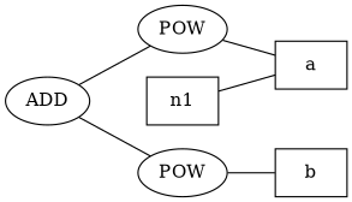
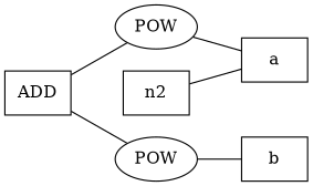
  graph {
    rankdir=LR
-   n1 [label=ADD]
+   n1 [label=ADD shape=box]
    n3 [label=POW]
    n4 [label=POW]
    l1 [label=a shape=box]
    l2 [label=b shape=box]
-   n2 [shape=box label=n1]
+   n2 [shape=box]
    n1 -- n3
    n1 -- n4
    n3 -- l1
    n4 -- l2
    n2 -- l1
  }
